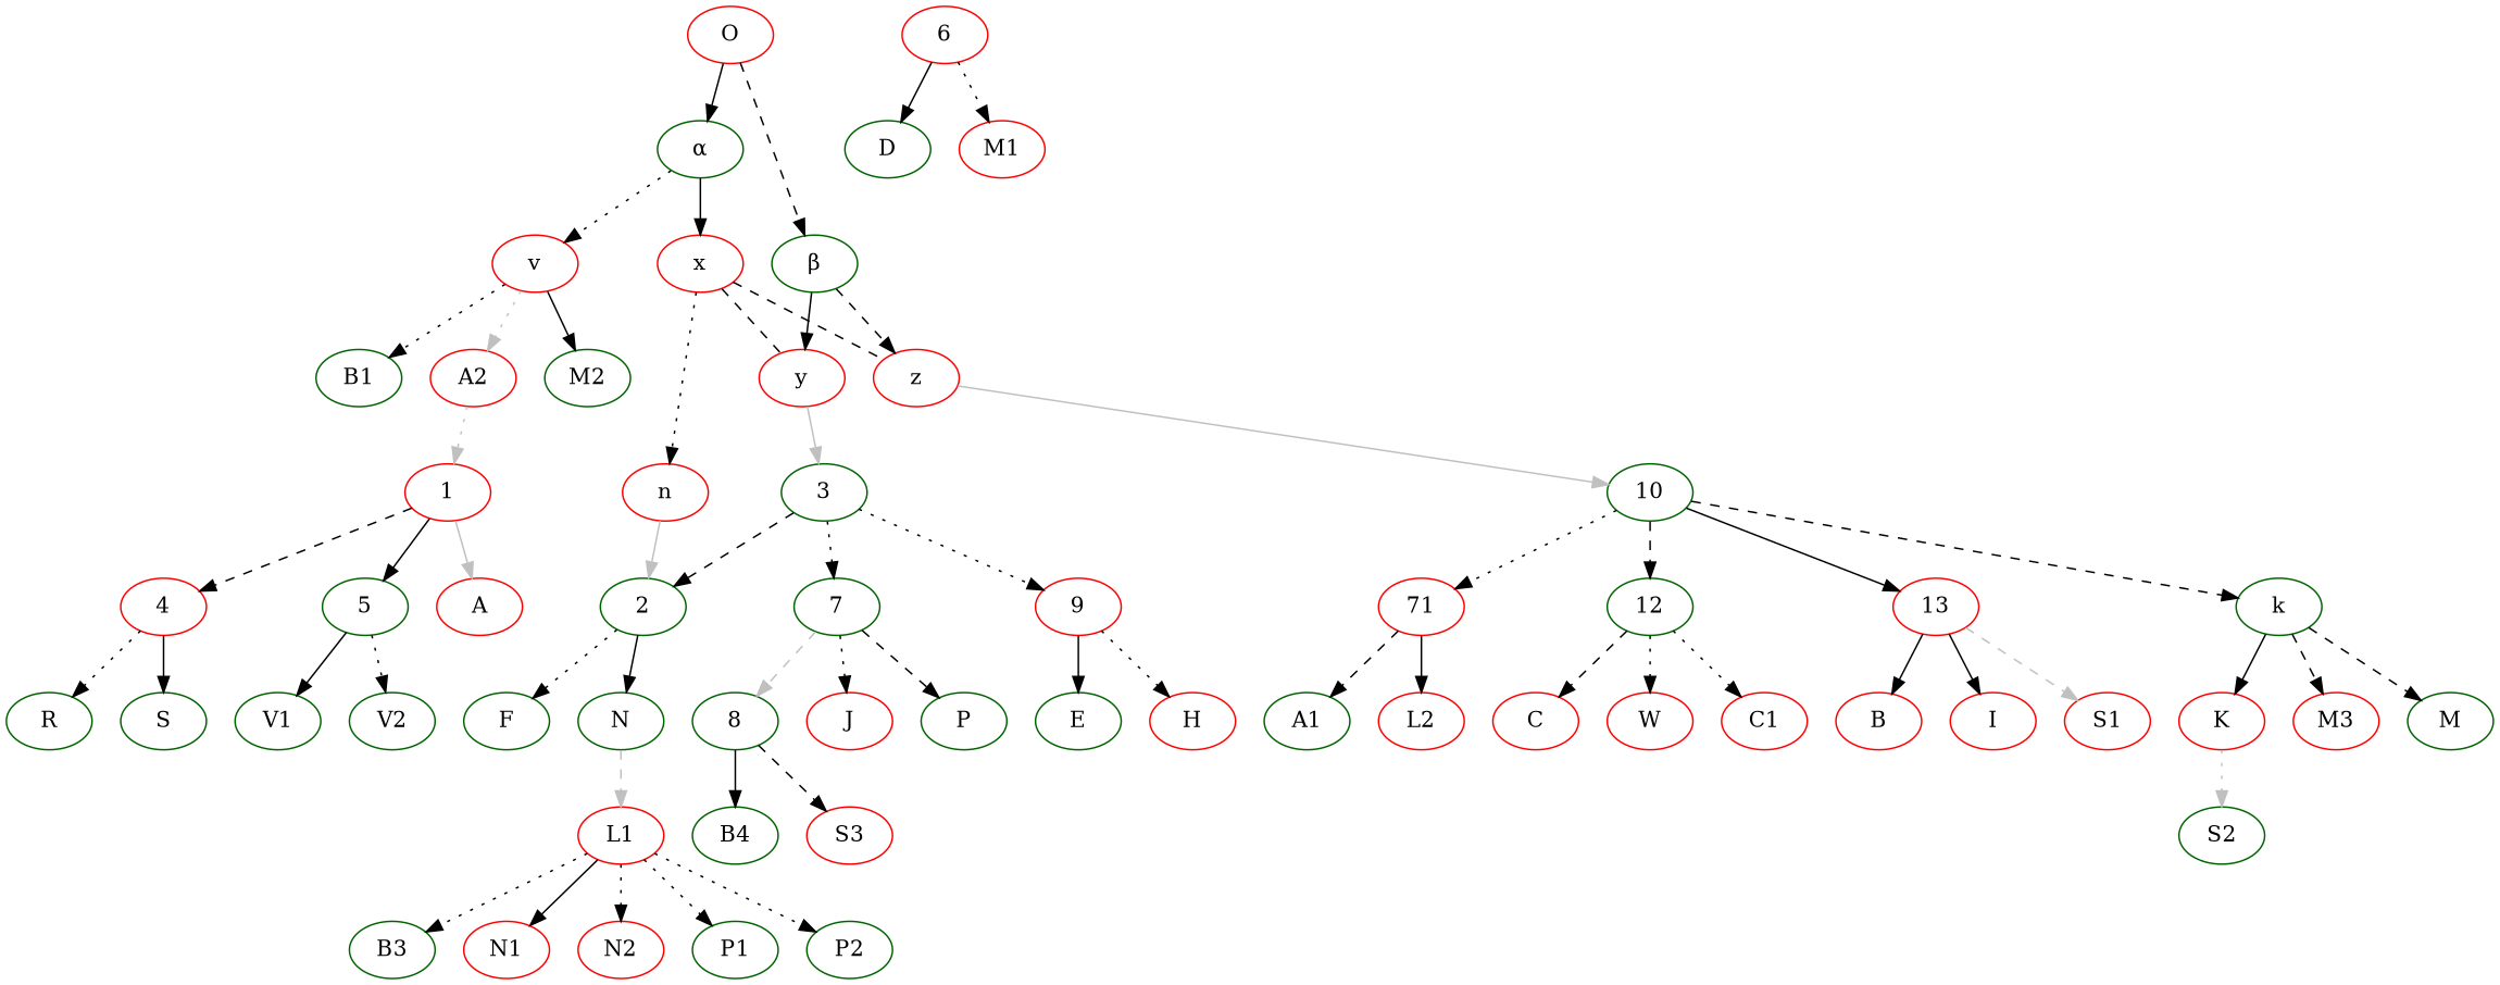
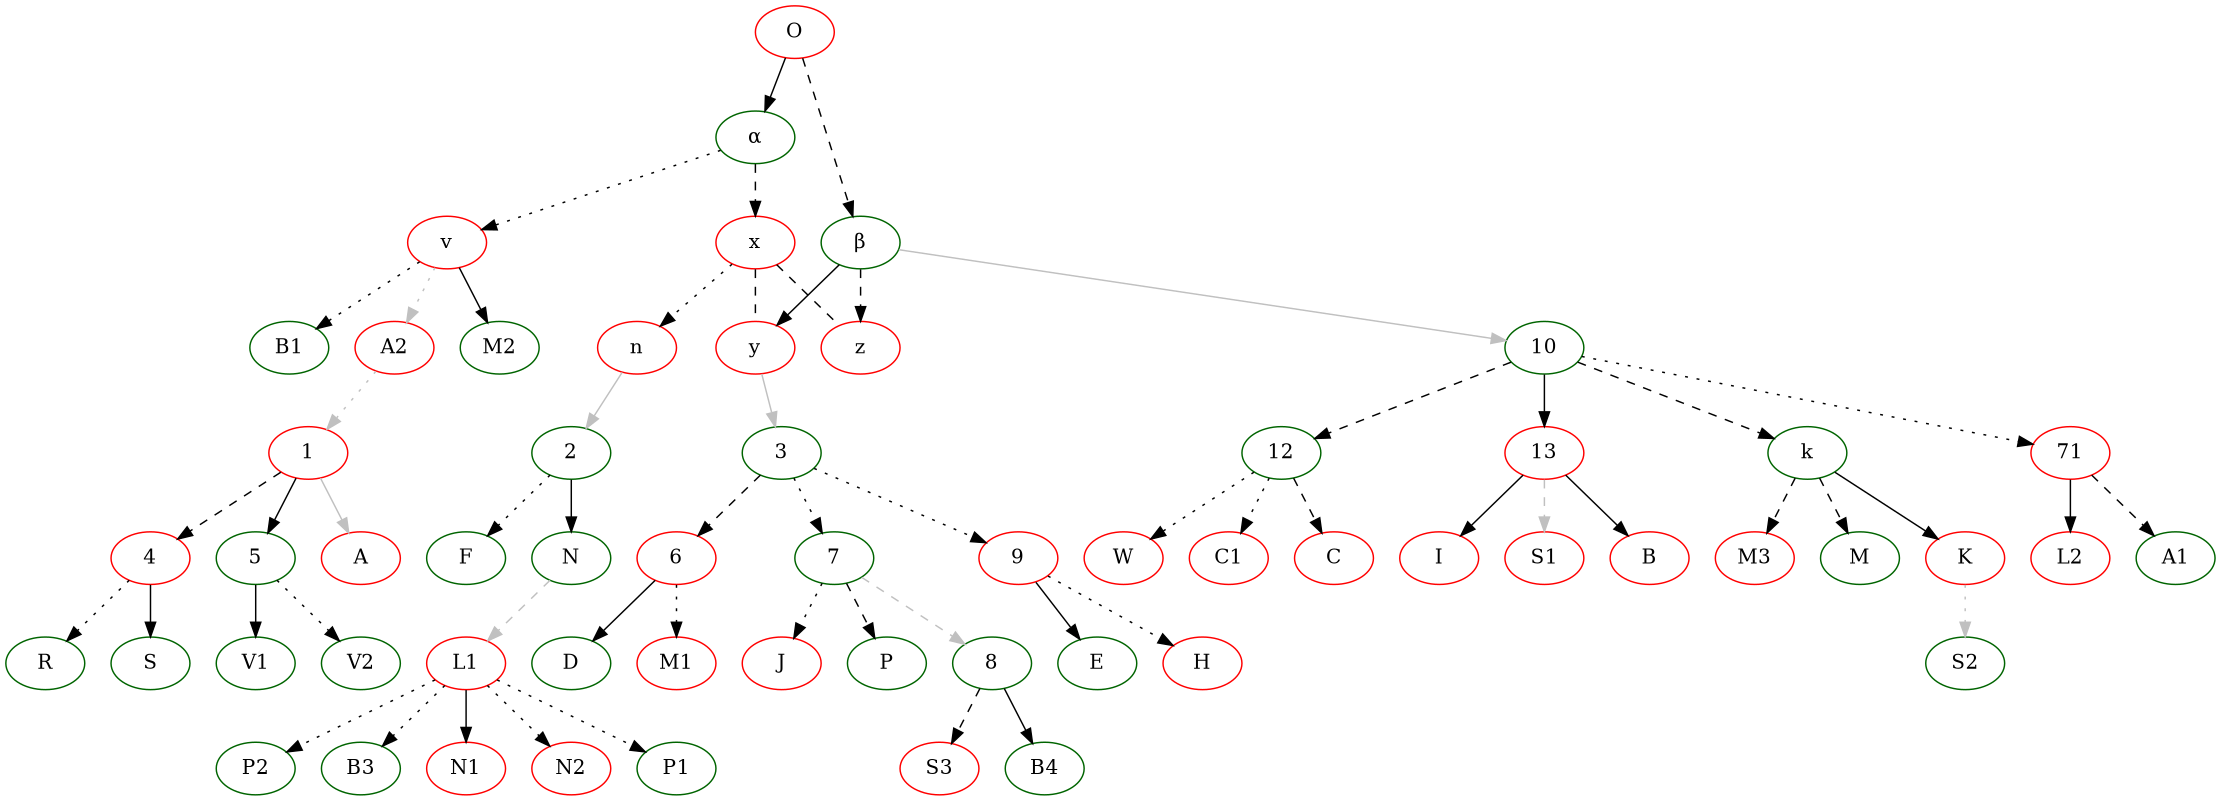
  digraph {
    node [color=red]
    edge [style=dotted]
    n1 [color=darkgreen label="α"]
    O
    n3 [color=darkgreen label="β"]
    v
    x
    y
    z
    B1 [color=darkgreen]
    A2
    M2 [color=darkgreen]
    n
    1
    4
    5 [color=darkgreen]
    A
    R [color=darkgreen]
    S [color=darkgreen]
    V1 [color=darkgreen]
    V2 [color=darkgreen]
    2 [color=darkgreen]
    3 [color=darkgreen]
    10 [color=darkgreen]
    F [color=darkgreen]
    N [color=darkgreen]
    L1
    6
    7 [color=darkgreen]
    9
    D [color=darkgreen]
    M1
    8 [color=darkgreen]
    J
    P [color=darkgreen]
    E [color=darkgreen]
    H
    B4 [color=darkgreen]
    S3
    n38 [label=71]
    12 [color=darkgreen]
    13
    k [color=darkgreen]
    A1 [color=darkgreen]
    L2
    C
    W
    C1
    B
    I
    S1
    K
    M3
    M [color=darkgreen]
    S2 [color=darkgreen]
    B3 [color=darkgreen]
    N1
    N2
    P1 [color=darkgreen]
    P2 [color=darkgreen]
    n1 -> v
-   n1 -> x [style=solid]
+   n1 -> x [style=dashed]
    O -> n1 [style=solid]
    O -> n3 [style=dashed]
    n3 -> y [style=solid]
    n3 -> z [style=dashed]
    v -> B1
    v -> A2 [color=grey]
    v -> M2 [style=solid]
    x -> y [dir=none style=dashed]
    x -> z [dir=none style=dashed]
    x -> n
    y -> 3 [color=grey style=solid]
-   z -> 10 [color=grey style=solid]
+   n3 -> 10 [color=grey style=solid]
    A2 -> 1 [color=grey]
    n -> 2 [color=grey style=solid]
    1 -> 4 [style=dashed]
    1 -> 5 [style=solid]
    1 -> A [color=grey style=solid]
    4 -> R
    4 -> S [style=solid]
    5 -> V1 [style=solid]
    5 -> V2
    2 -> F
    2 -> N [style=solid]
-   3 -> 2 [style=dashed]
+   3 -> 6 [style=dashed]
    3 -> 7
    3 -> 9
    10 -> n38
    10 -> 12 [style=dashed]
    10 -> 13 [style=solid]
    10 -> k [style=dashed]
    N -> L1 [color=grey style=dashed]
    L1 -> B3
    L1 -> N1 [style=solid]
    L1 -> N2
    L1 -> P1
    L1 -> P2
    6 -> D [style=solid]
    6 -> M1
    7 -> 8 [color=grey style=dashed]
    7 -> J
    7 -> P [style=dashed]
    9 -> E [style=solid]
    9 -> H
    8 -> B4 [style=solid]
    8 -> S3 [style=dashed]
    n38 -> A1 [style=dashed]
    n38 -> L2 [style=solid]
    12 -> C [style=dashed]
    12 -> W
    12 -> C1
    13 -> B [style=solid]
    13 -> I [style=solid]
    13 -> S1 [color=grey style=dashed]
    k -> K [style=solid]
    k -> M3 [style=dashed]
    k -> M [style=dashed]
    K -> S2 [color=grey]
  }
